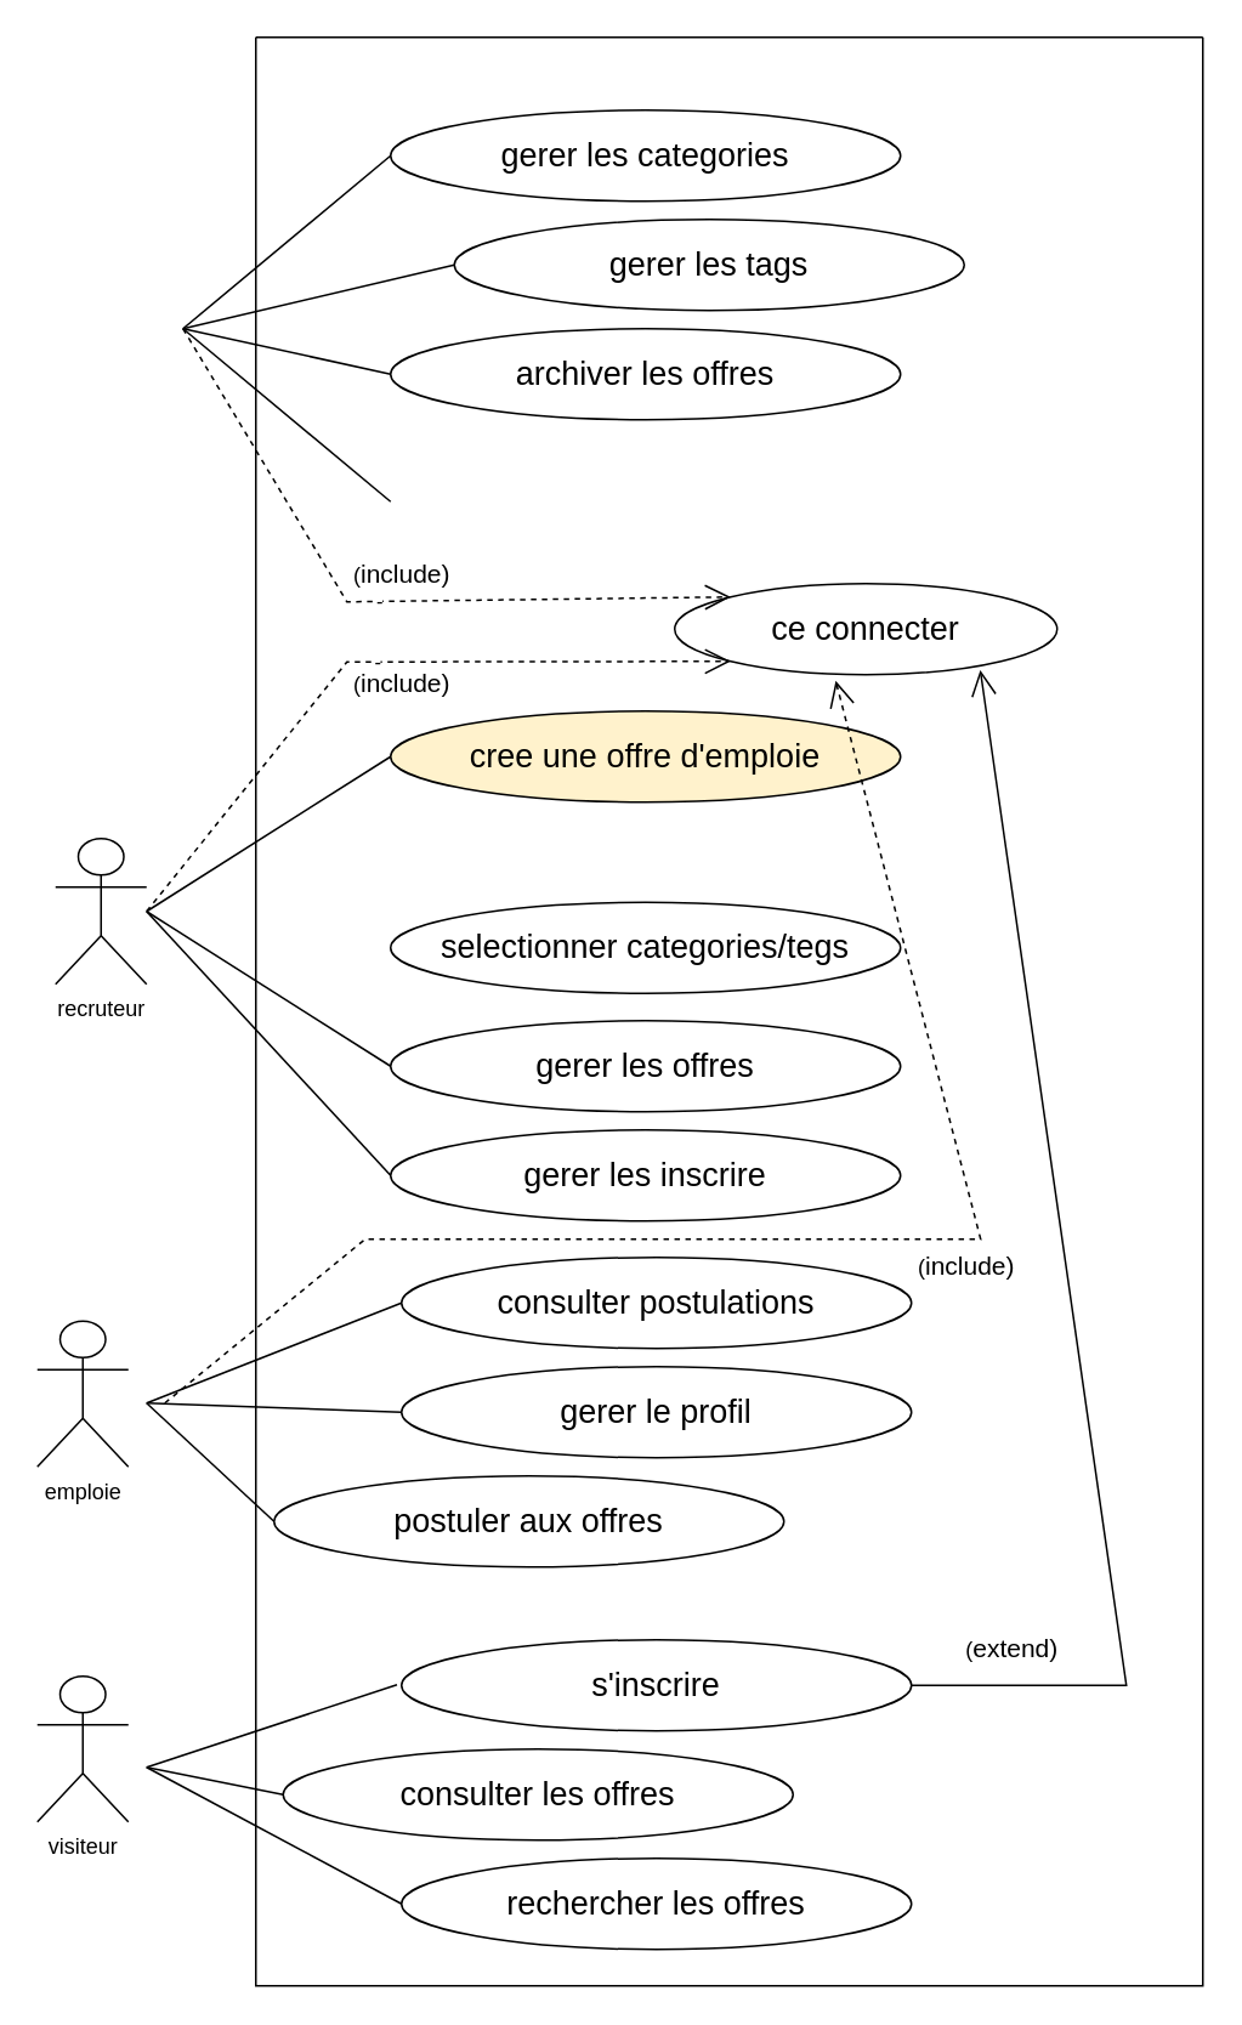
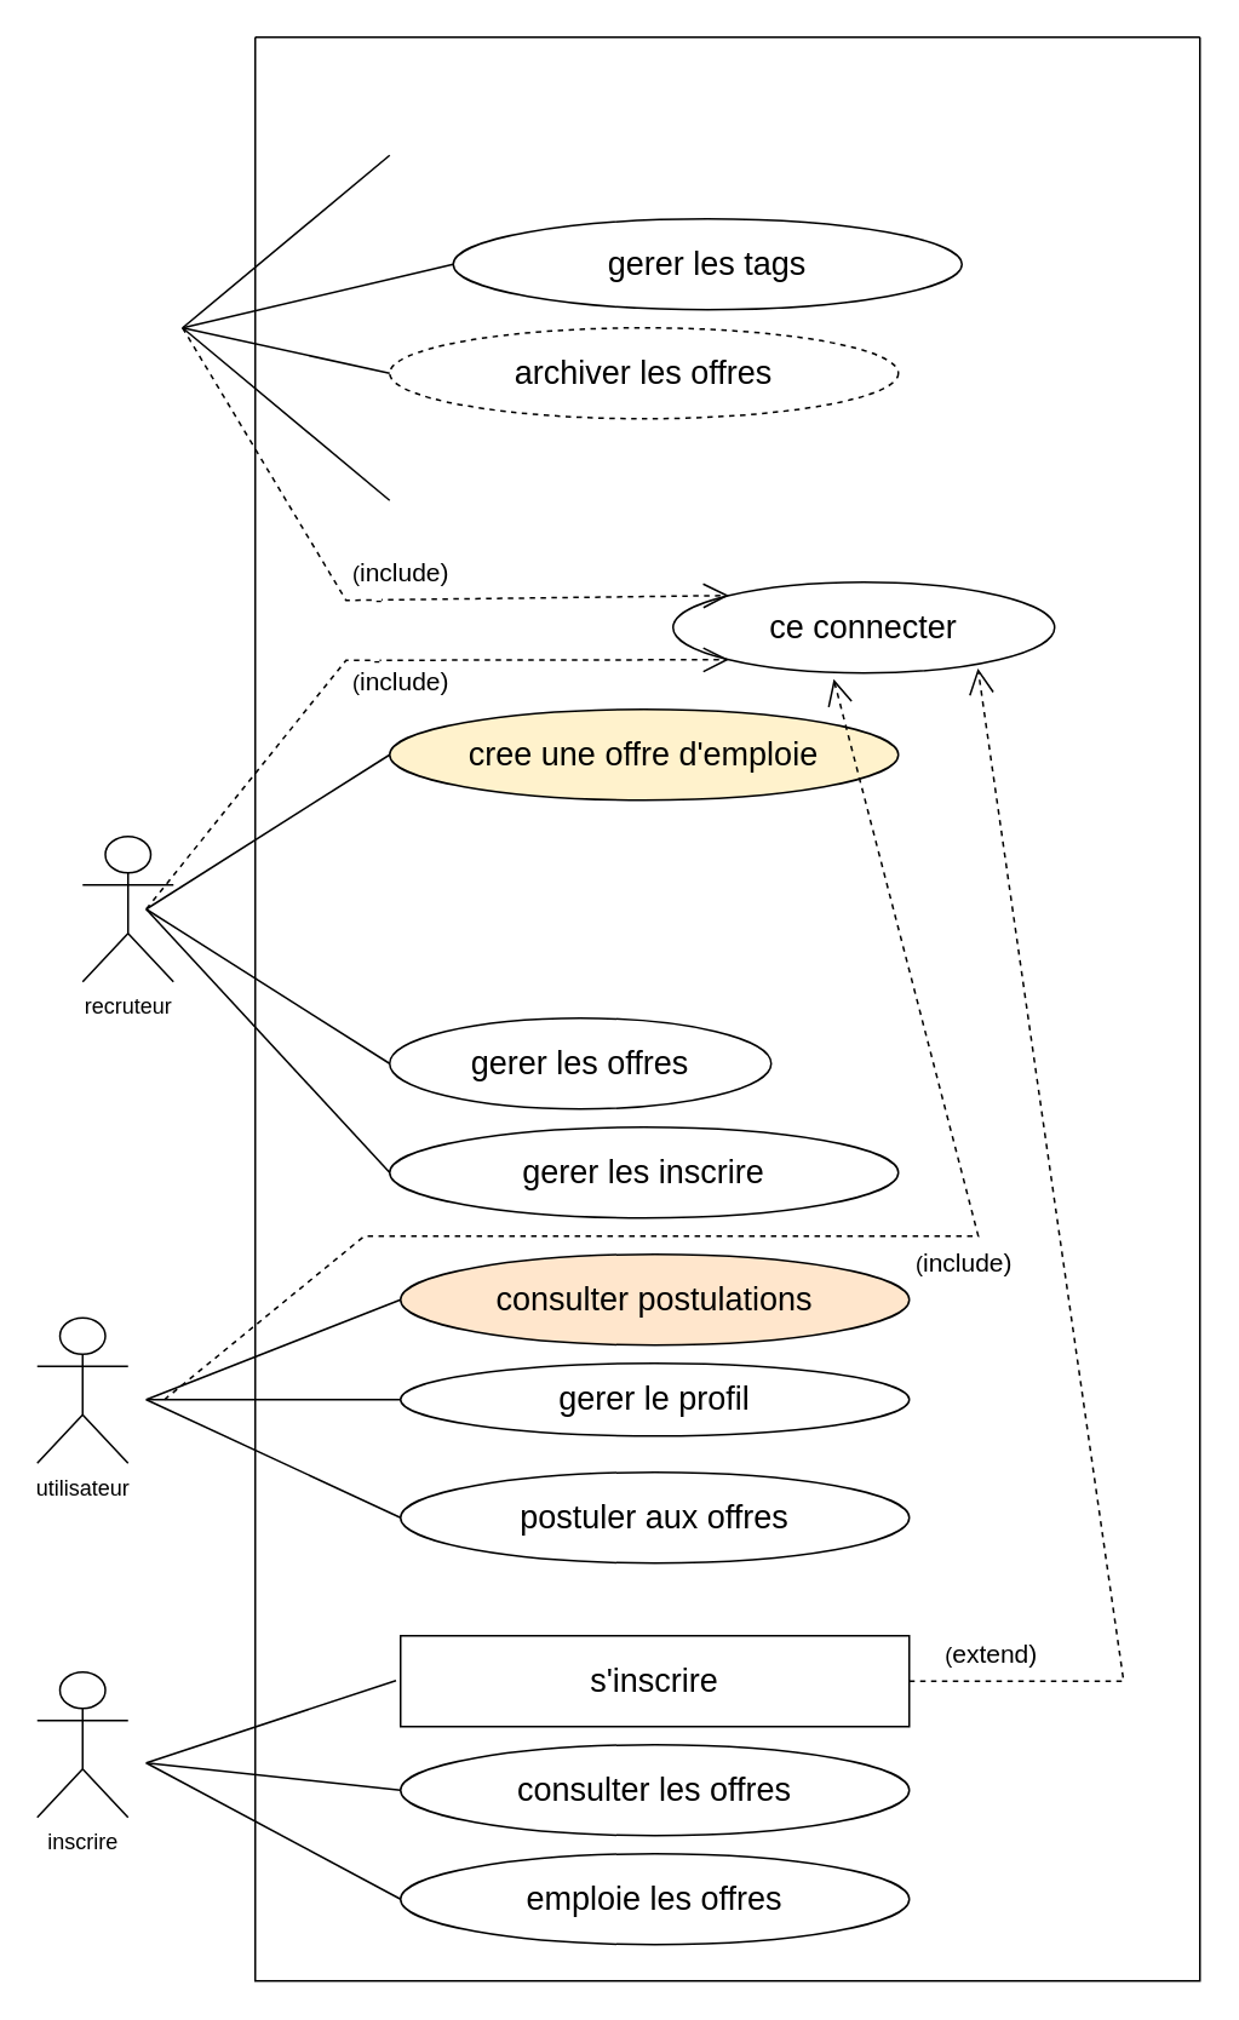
  <mxCell id="0" />
  <mxCell id="1" parent="0" />
  <mxCell id="2" value="" style="swimlane;startSize=0;" vertex="1" parent="1"><mxGeometry x="140" y="20" width="520" height="1070" as="geometry"><mxRectangle x="200" y="40" width="50" height="40" as="alternateBounds" /></mxGeometry></mxCell>
- <mxCell id="3" value="&lt;span style=&quot;font-size: 18px;&quot;&gt;consulter les offres&lt;/span&gt;" style="ellipse;whiteSpace=wrap;html=1;" vertex="1" parent="2"><mxGeometry x="15" y="940" width="280" height="50" as="geometry" /></mxCell>
- <mxCell id="4" value="&lt;span style=&quot;font-size: 18px;&quot;&gt;rechercher&amp;nbsp;&lt;/span&gt;&lt;span style=&quot;font-size: 18px;&quot;&gt;les offres&lt;/span&gt;" style="ellipse;whiteSpace=wrap;html=1;" vertex="1" parent="2"><mxGeometry x="80" y="1000" width="280" height="50" as="geometry" /></mxCell>
+ <mxCell id="3" value="&lt;span style=&quot;font-size: 18px;&quot;&gt;consulter les offres&lt;/span&gt;" style="ellipse;whiteSpace=wrap;html=1;" vertex="1" parent="2"><mxGeometry x="80" y="940" width="280" height="50" as="geometry" /></mxCell>
+ <mxCell id="4" value="&lt;span style=&quot;font-size: 18px;&quot;&gt;emploie&amp;nbsp;&lt;/span&gt;&lt;span style=&quot;font-size: 18px;&quot;&gt;les offres&lt;/span&gt;" style="ellipse;whiteSpace=wrap;html=1;" vertex="1" parent="2"><mxGeometry x="80" y="1000" width="280" height="50" as="geometry" /></mxCell>
  <mxCell id="5" value="&lt;span style=&quot;font-size: 18px;&quot;&gt;gerer les inscrire&lt;/span&gt;" style="ellipse;whiteSpace=wrap;html=1;" vertex="1" parent="2"><mxGeometry x="74" y="600" width="280" height="50" as="geometry" /></mxCell>
- <mxCell id="6" value="&lt;span style=&quot;font-size: 18px;&quot;&gt;gerer les offres&lt;/span&gt;" style="ellipse;whiteSpace=wrap;html=1;" vertex="1" parent="2"><mxGeometry x="74" y="540" width="280" height="50" as="geometry" /></mxCell>
+ <mxCell id="6" value="&lt;span style=&quot;font-size: 18px;&quot;&gt;gerer les offres&lt;/span&gt;" style="ellipse;whiteSpace=wrap;html=1;" vertex="1" parent="2"><mxGeometry x="74" y="540" width="210" height="50" as="geometry" /></mxCell>
  <mxCell id="7" value="&lt;span data-lucid-content=&quot;{&amp;quot;t&amp;quot;:&amp;quot;gestion des films&amp;quot;,&amp;quot;m&amp;quot;:[{&amp;quot;s&amp;quot;:0,&amp;quot;n&amp;quot;:&amp;quot;s&amp;quot;,&amp;quot;v&amp;quot;:18.667,&amp;quot;e&amp;quot;:17}]}&quot; data-lucid-type=&quot;application/vnd.lucid.text&quot;&gt;&lt;font style=&quot;font-size: 18px;&quot;&gt;cree une offre d'emploie&lt;/font&gt;&lt;/span&gt;" style="ellipse;whiteSpace=wrap;html=1;fillColor=#fff2cc;" vertex="1" parent="2"><mxGeometry x="74" y="370" width="280" height="50" as="geometry" /></mxCell>
  <mxCell id="8" value="" style="endArrow=none;html=1;rounded=0;entryX=0;entryY=0.5;entryDx=0;entryDy=0;" edge="1" parent="2" target="6"><mxGeometry width="50" height="50" relative="1" as="geometry"><mxPoint x="-60" y="480" as="sourcePoint" /><mxPoint x="220" y="530" as="targetPoint" /><Array as="points" /></mxGeometry></mxCell>
  <mxCell id="9" value="" style="endArrow=none;html=1;rounded=0;entryX=0;entryY=0.5;entryDx=0;entryDy=0;" edge="1" parent="2" target="7"><mxGeometry width="50" height="50" relative="1" as="geometry"><mxPoint x="-60" y="480" as="sourcePoint" /><mxPoint x="90" y="525" as="targetPoint" /><Array as="points" /></mxGeometry></mxCell>
  <mxCell id="10" value="" style="endArrow=none;html=1;rounded=0;entryX=0;entryY=0.5;entryDx=0;entryDy=0;" edge="1" parent="2" target="5"><mxGeometry width="50" height="50" relative="1" as="geometry"><mxPoint x="-60" y="480" as="sourcePoint" /><mxPoint x="90" y="525" as="targetPoint" /><Array as="points" /></mxGeometry></mxCell>
- <mxCell id="11" value="&lt;span style=&quot;font-size: 18px;&quot;&gt;postuler aux offres&lt;/span&gt;" style="ellipse;whiteSpace=wrap;html=1;" vertex="1" parent="2"><mxGeometry x="10" y="790" width="280" height="50" as="geometry" /></mxCell>
- <mxCell id="12" value="&lt;span style=&quot;font-size: 18px;&quot;&gt;gerer le profil&lt;/span&gt;" style="ellipse;whiteSpace=wrap;html=1;" vertex="1" parent="2"><mxGeometry x="80" y="730" width="280" height="50" as="geometry" /></mxCell>
- <mxCell id="13" value="&lt;span style=&quot;font-size: 18px;&quot;&gt;consulter postulations&lt;/span&gt;" style="ellipse;whiteSpace=wrap;html=1;" vertex="1" parent="2"><mxGeometry x="80" y="670" width="280" height="50" as="geometry" /></mxCell>
+ <mxCell id="11" value="&lt;span style=&quot;font-size: 18px;&quot;&gt;postuler aux offres&lt;/span&gt;" style="ellipse;whiteSpace=wrap;html=1;" vertex="1" parent="2"><mxGeometry x="80" y="790" width="280" height="50" as="geometry" /></mxCell>
+ <mxCell id="12" value="&lt;span style=&quot;font-size: 18px;&quot;&gt;gerer le profil&lt;/span&gt;" style="ellipse;whiteSpace=wrap;html=1;" vertex="1" parent="2"><mxGeometry x="80" y="730" width="280" height="40" as="geometry" /></mxCell>
+ <mxCell id="13" value="&lt;span style=&quot;font-size: 18px;&quot;&gt;consulter postulations&lt;/span&gt;" style="ellipse;whiteSpace=wrap;html=1;fillColor=#ffe6cc;" vertex="1" parent="2"><mxGeometry x="80" y="670" width="280" height="50" as="geometry" /></mxCell>
  <mxCell id="14" value="" style="endArrow=none;html=1;rounded=0;entryX=0;entryY=0.5;entryDx=0;entryDy=0;" edge="1" parent="2" target="11"><mxGeometry width="50" height="50" relative="1" as="geometry"><mxPoint x="-60" y="750" as="sourcePoint" /><mxPoint x="220" y="760" as="targetPoint" /><Array as="points" /></mxGeometry></mxCell>
  <mxCell id="15" value="" style="endArrow=none;html=1;rounded=0;entryX=0;entryY=0.5;entryDx=0;entryDy=0;" edge="1" parent="2" target="13"><mxGeometry width="50" height="50" relative="1" as="geometry"><mxPoint x="-60" y="750" as="sourcePoint" /><mxPoint x="90" y="695" as="targetPoint" /><Array as="points" /></mxGeometry></mxCell>
- <mxCell id="16" value="&lt;span style=&quot;font-size: 18px;&quot;&gt;s'inscrire&lt;/span&gt;" style="ellipse;whiteSpace=wrap;html=1;" vertex="1" parent="2"><mxGeometry x="80" y="880" width="280" height="50" as="geometry" /></mxCell>
- <mxCell id="17" value="&lt;span style=&quot;font-size: 18px;&quot;&gt;archiver les offres&lt;/span&gt;" style="ellipse;whiteSpace=wrap;html=1;" vertex="1" parent="2"><mxGeometry x="74" y="160" width="280" height="50" as="geometry" /></mxCell>
+ <mxCell id="16" value="&lt;span style=&quot;font-size: 18px;&quot;&gt;s'inscrire&lt;/span&gt;" style="whiteSpace=wrap;html=1;rounded=0;" vertex="1" parent="2"><mxGeometry x="80" y="880" width="280" height="50" as="geometry" /></mxCell>
+ <mxCell id="17" value="&lt;span style=&quot;font-size: 18px;&quot;&gt;archiver les offres&lt;/span&gt;" style="ellipse;whiteSpace=wrap;html=1;dashed=1;" vertex="1" parent="2"><mxGeometry x="74" y="160" width="280" height="50" as="geometry" /></mxCell>
  <mxCell id="18" value="&lt;span style=&quot;font-size: 18px;&quot;&gt;gerer les tags&lt;/span&gt;" style="ellipse;whiteSpace=wrap;html=1;" vertex="1" parent="2"><mxGeometry x="109" y="100" width="280" height="50" as="geometry" /></mxCell>
- <mxCell id="19" value="&lt;span data-lucid-content=&quot;{&amp;quot;t&amp;quot;:&amp;quot;gestion des films&amp;quot;,&amp;quot;m&amp;quot;:[{&amp;quot;s&amp;quot;:0,&amp;quot;n&amp;quot;:&amp;quot;s&amp;quot;,&amp;quot;v&amp;quot;:18.667,&amp;quot;e&amp;quot;:17}]}&quot; data-lucid-type=&quot;application/vnd.lucid.text&quot;&gt;&lt;font style=&quot;font-size: 18px;&quot;&gt;gerer les categories&lt;/font&gt;&lt;/span&gt;" style="ellipse;whiteSpace=wrap;html=1;" vertex="1" parent="2"><mxGeometry x="74" y="40" width="280" height="50" as="geometry" /></mxCell>
- <mxCell id="20" value="&lt;span style=&quot;font-size: 18px;&quot;&gt;selectionner categories/tegs&lt;/span&gt;" style="ellipse;whiteSpace=wrap;html=1;" vertex="1" parent="2"><mxGeometry x="74" y="475" width="280" height="50" as="geometry" /></mxCell>
  <mxCell id="21" value="&lt;span data-lucid-content=&quot;{&amp;quot;t&amp;quot;:&amp;quot;gestion des films&amp;quot;,&amp;quot;m&amp;quot;:[{&amp;quot;s&amp;quot;:0,&amp;quot;n&amp;quot;:&amp;quot;s&amp;quot;,&amp;quot;v&amp;quot;:18.667,&amp;quot;e&amp;quot;:17}]}&quot; data-lucid-type=&quot;application/vnd.lucid.text&quot;&gt;&lt;font style=&quot;font-size: 18px;&quot;&gt;ce connecter&lt;/font&gt;&lt;/span&gt;" style="ellipse;whiteSpace=wrap;html=1;" vertex="1" parent="2"><mxGeometry x="230" y="300" width="210" height="50" as="geometry" /></mxCell>
  <mxCell id="22" value="" style="endArrow=none;html=1;rounded=0;entryX=0;entryY=0.5;entryDx=0;entryDy=0;" edge="1" parent="2"><mxGeometry width="50" height="50" relative="1" as="geometry"><mxPoint x="-40" y="160" as="sourcePoint" /><mxPoint x="74" y="65" as="targetPoint" /><Array as="points" /></mxGeometry></mxCell>
  <mxCell id="23" value="" style="endArrow=none;html=1;rounded=0;entryX=0;entryY=0.5;entryDx=0;entryDy=0;" edge="1" parent="2"><mxGeometry width="50" height="50" relative="1" as="geometry"><mxPoint x="-40" y="160" as="sourcePoint" /><mxPoint x="74" y="255" as="targetPoint" /><Array as="points" /></mxGeometry></mxCell>
  <mxCell id="24" value="" style="endArrow=none;html=1;rounded=0;entryX=0;entryY=0.5;entryDx=0;entryDy=0;" edge="1" parent="2" target="17"><mxGeometry width="50" height="50" relative="1" as="geometry"><mxPoint x="-40" y="160" as="sourcePoint" /><mxPoint x="84" y="265" as="targetPoint" /><Array as="points" /></mxGeometry></mxCell>
  <mxCell id="25" value="" style="endArrow=none;html=1;rounded=0;entryX=0;entryY=0.5;entryDx=0;entryDy=0;" edge="1" parent="2" target="18"><mxGeometry width="50" height="50" relative="1" as="geometry"><mxPoint x="-40" y="160" as="sourcePoint" /><mxPoint x="84" y="195" as="targetPoint" /><Array as="points" /></mxGeometry></mxCell>
  <mxCell id="26" value="" style="endArrow=open;endSize=12;dashed=1;html=1;rounded=0;entryX=0.421;entryY=1.068;entryDx=0;entryDy=0;entryPerimeter=0;" edge="1" parent="2" target="21"><mxGeometry width="160" relative="1" as="geometry"><mxPoint x="-50" y="750" as="sourcePoint" /><mxPoint x="400" y="660" as="targetPoint" /><Array as="points"><mxPoint x="60" y="660" /><mxPoint x="398" y="660" /></Array></mxGeometry></mxCell>
- <mxCell id="27" value="" style="endArrow=open;endSize=12;dashed=0;html=1;rounded=0;exitX=1;exitY=0.5;exitDx=0;exitDy=0;entryX=0.799;entryY=0.949;entryDx=0;entryDy=0;entryPerimeter=0;" edge="1" parent="2" source="16" target="21"><mxGeometry width="160" relative="1" as="geometry"><mxPoint x="330" y="680" as="sourcePoint" /><mxPoint x="490" y="680" as="targetPoint" /><Array as="points"><mxPoint x="478" y="905" /></Array></mxGeometry></mxCell>
+ <mxCell id="27" value="" style="endArrow=open;endSize=12;dashed=1;html=1;rounded=0;exitX=1;exitY=0.5;exitDx=0;exitDy=0;entryX=0.799;entryY=0.949;entryDx=0;entryDy=0;entryPerimeter=0;" edge="1" parent="2" source="16" target="21"><mxGeometry width="160" relative="1" as="geometry"><mxPoint x="330" y="680" as="sourcePoint" /><mxPoint x="490" y="680" as="targetPoint" /><Array as="points"><mxPoint x="478" y="905" /></Array></mxGeometry></mxCell>
  <mxCell id="28" value="-" style="endArrow=open;endSize=12;dashed=1;html=1;rounded=0;entryX=0;entryY=0;entryDx=0;entryDy=0;" edge="1" parent="2" target="21"><mxGeometry width="160" relative="1" as="geometry"><mxPoint x="-40" y="160" as="sourcePoint" /><mxPoint x="240" y="310" as="targetPoint" /><Array as="points"><mxPoint x="50" y="310" /></Array></mxGeometry></mxCell>
  <mxCell id="29" value="-" style="endArrow=open;endSize=12;dashed=1;html=1;rounded=0;entryX=0;entryY=1;entryDx=0;entryDy=0;" edge="1" parent="2" target="21"><mxGeometry width="160" relative="1" as="geometry"><mxPoint x="-60" y="480" as="sourcePoint" /><mxPoint x="200" y="360" as="targetPoint" /><Array as="points"><mxPoint x="50" y="343" /></Array></mxGeometry></mxCell>
  <mxCell id="30" value="(&lt;span style=&quot;font-size: 14px;&quot;&gt;include)&lt;/span&gt;" style="text;html=1;align=center;verticalAlign=middle;resizable=0;points=[];autosize=1;strokeColor=none;fillColor=none;" vertex="1" parent="2"><mxGeometry x="40" y="280" width="80" height="30" as="geometry" /></mxCell>
  <mxCell id="31" value="(&lt;span style=&quot;font-size: 14px;&quot;&gt;include)&lt;/span&gt;" style="text;html=1;align=center;verticalAlign=middle;resizable=0;points=[];autosize=1;strokeColor=none;fillColor=none;" vertex="1" parent="2"><mxGeometry x="40" y="340" width="80" height="30" as="geometry" /></mxCell>
  <mxCell id="32" value="(&lt;span style=&quot;font-size: 14px;&quot;&gt;include)&lt;/span&gt;" style="text;html=1;align=center;verticalAlign=middle;resizable=0;points=[];autosize=1;strokeColor=none;fillColor=none;" vertex="1" parent="2"><mxGeometry x="350" y="660" width="80" height="30" as="geometry" /></mxCell>
- <mxCell id="33" value="(&lt;span style=&quot;font-size: 14px;&quot;&gt;extend&lt;/span&gt;&lt;span style=&quot;font-size: 14px;&quot;&gt;)&lt;/span&gt;" style="text;html=1;align=center;verticalAlign=middle;resizable=0;points=[];autosize=1;strokeColor=none;fillColor=none;" vertex="1" parent="2"><mxGeometry x="380" y="870" width="70" height="30" as="geometry" /></mxCell>
- <mxCell id="34" value="visiteur" style="shape=umlActor;verticalLabelPosition=bottom;verticalAlign=top;html=1;outlineConnect=0;" vertex="1" parent="1"><mxGeometry x="20" y="920" width="50" height="80" as="geometry" /></mxCell>
+ <mxCell id="33" value="(&lt;span style=&quot;font-size: 14px;&quot;&gt;extend&lt;/span&gt;&lt;span style=&quot;font-size: 14px;&quot;&gt;)&lt;/span&gt;" style="text;html=1;align=center;verticalAlign=middle;resizable=0;points=[];autosize=1;strokeColor=none;fillColor=none;" vertex="1" parent="2"><mxGeometry x="370" y="875" width="70" height="30" as="geometry" /></mxCell>
+ <mxCell id="34" value="inscrire" style="shape=umlActor;verticalLabelPosition=bottom;verticalAlign=top;html=1;outlineConnect=0;" vertex="1" parent="1"><mxGeometry x="20" y="920" width="50" height="80" as="geometry" /></mxCell>
  <mxCell id="35" value="" style="endArrow=none;html=1;rounded=0;entryX=0;entryY=0.5;entryDx=0;entryDy=0;" edge="1" parent="1" target="3"><mxGeometry width="50" height="50" relative="1" as="geometry"><mxPoint x="80" y="970" as="sourcePoint" /><mxPoint x="230" y="855" as="targetPoint" /><Array as="points" /></mxGeometry></mxCell>
  <mxCell id="36" value="" style="endArrow=none;html=1;rounded=0;entryX=0;entryY=0.5;entryDx=0;entryDy=0;" edge="1" parent="1" target="4"><mxGeometry width="50" height="50" relative="1" as="geometry"><mxPoint x="80" y="970" as="sourcePoint" /><mxPoint x="230" y="965" as="targetPoint" /><Array as="points" /></mxGeometry></mxCell>
- <mxCell id="37" value="recruteur" style="shape=umlActor;verticalLabelPosition=bottom;verticalAlign=top;html=1;outlineConnect=0;" vertex="1" parent="1"><mxGeometry x="30" y="460" width="50" height="80" as="geometry" /></mxCell>
+ <mxCell id="37" value="recruteur" style="shape=umlActor;verticalLabelPosition=bottom;verticalAlign=top;html=1;outlineConnect=0;" vertex="1" parent="1"><mxGeometry x="45" y="460" width="50" height="80" as="geometry" /></mxCell>
  <mxCell id="38" value="" style="endArrow=none;html=1;rounded=0;entryX=-0.009;entryY=0.493;entryDx=0;entryDy=0;entryPerimeter=0;" edge="1" parent="1" target="16"><mxGeometry width="50" height="50" relative="1" as="geometry"><mxPoint x="80" y="970" as="sourcePoint" /><mxPoint x="230" y="985" as="targetPoint" /><Array as="points" /></mxGeometry></mxCell>
- <mxCell id="39" value="emploie" style="shape=umlActor;verticalLabelPosition=bottom;verticalAlign=top;html=1;outlineConnect=0;" vertex="1" parent="1"><mxGeometry x="20" y="725" width="50" height="80" as="geometry" /></mxCell>
+ <mxCell id="39" value="utilisateur" style="shape=umlActor;verticalLabelPosition=bottom;verticalAlign=top;html=1;outlineConnect=0;" vertex="1" parent="1"><mxGeometry x="20" y="725" width="50" height="80" as="geometry" /></mxCell>
  <mxCell id="40" value="" style="endArrow=none;html=1;rounded=0;entryX=0;entryY=0.5;entryDx=0;entryDy=0;" edge="1" parent="1" target="12"><mxGeometry width="50" height="50" relative="1" as="geometry"><mxPoint x="80" y="770" as="sourcePoint" /><mxPoint x="230" y="765" as="targetPoint" /><Array as="points" /></mxGeometry></mxCell>
